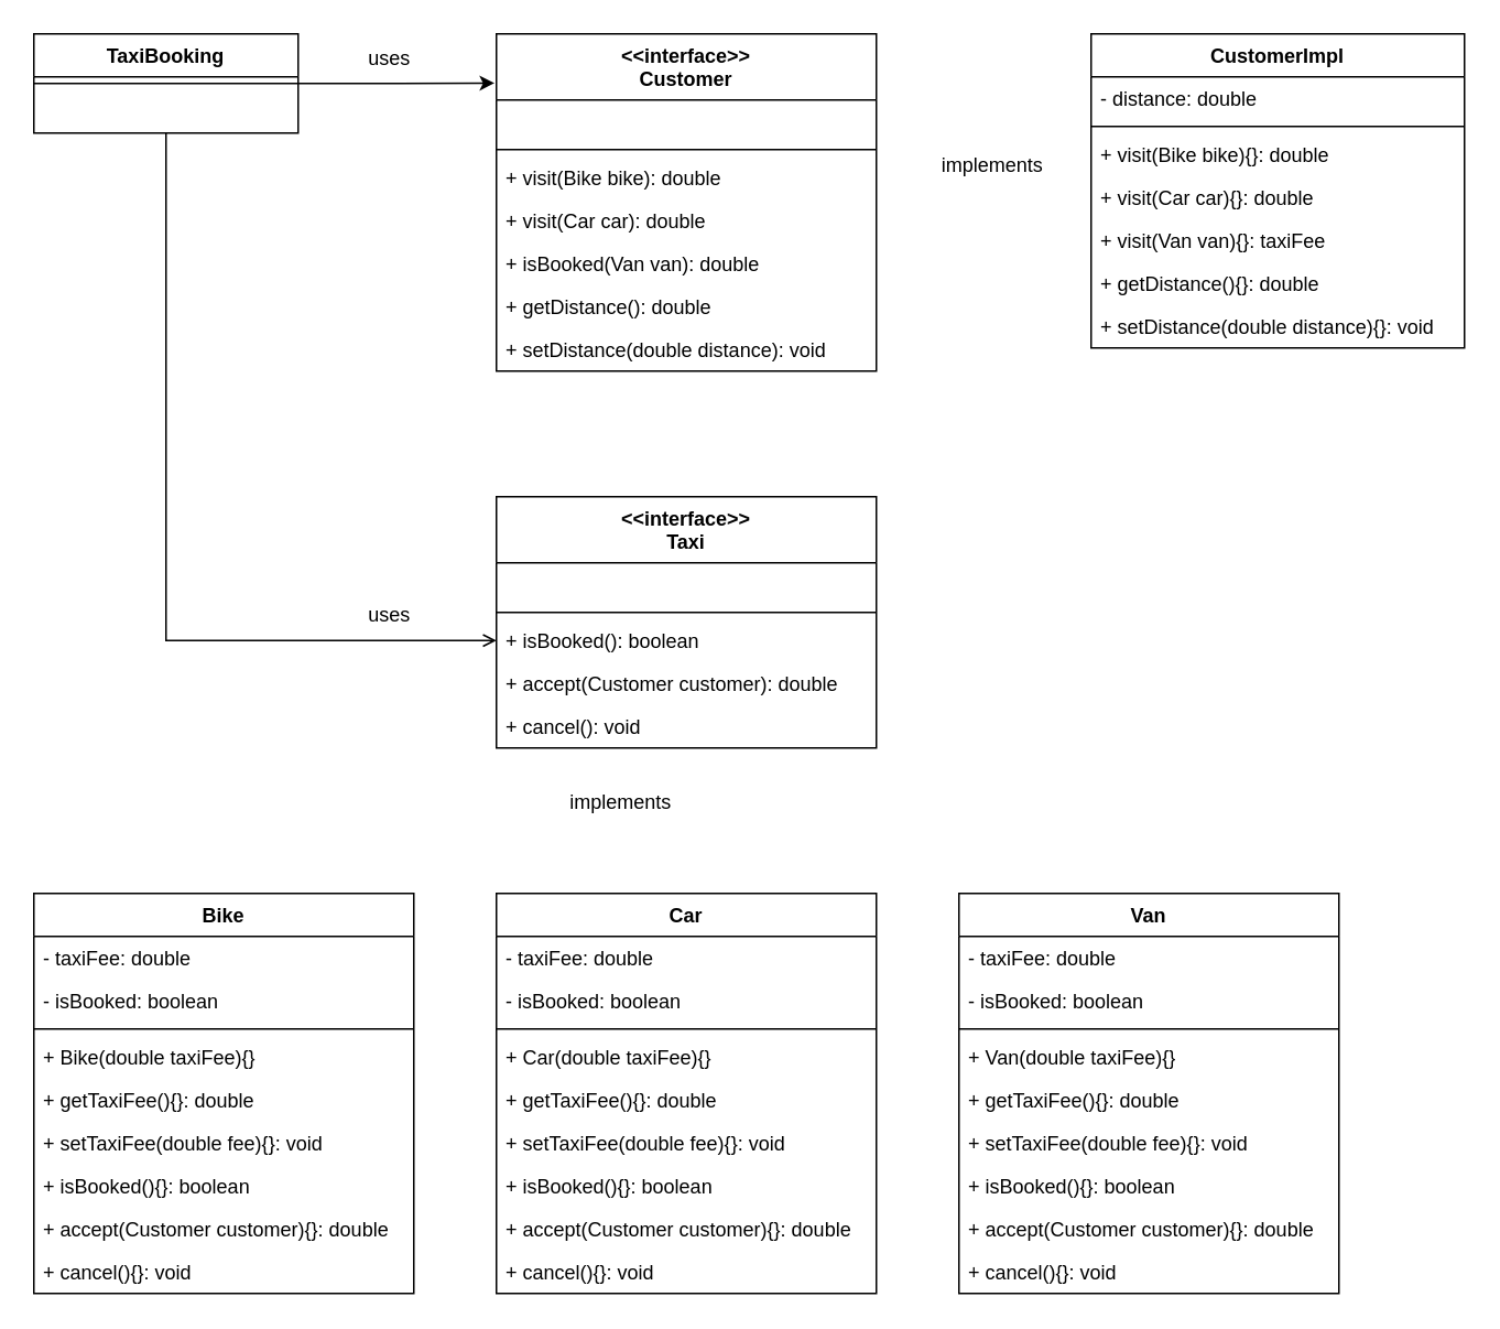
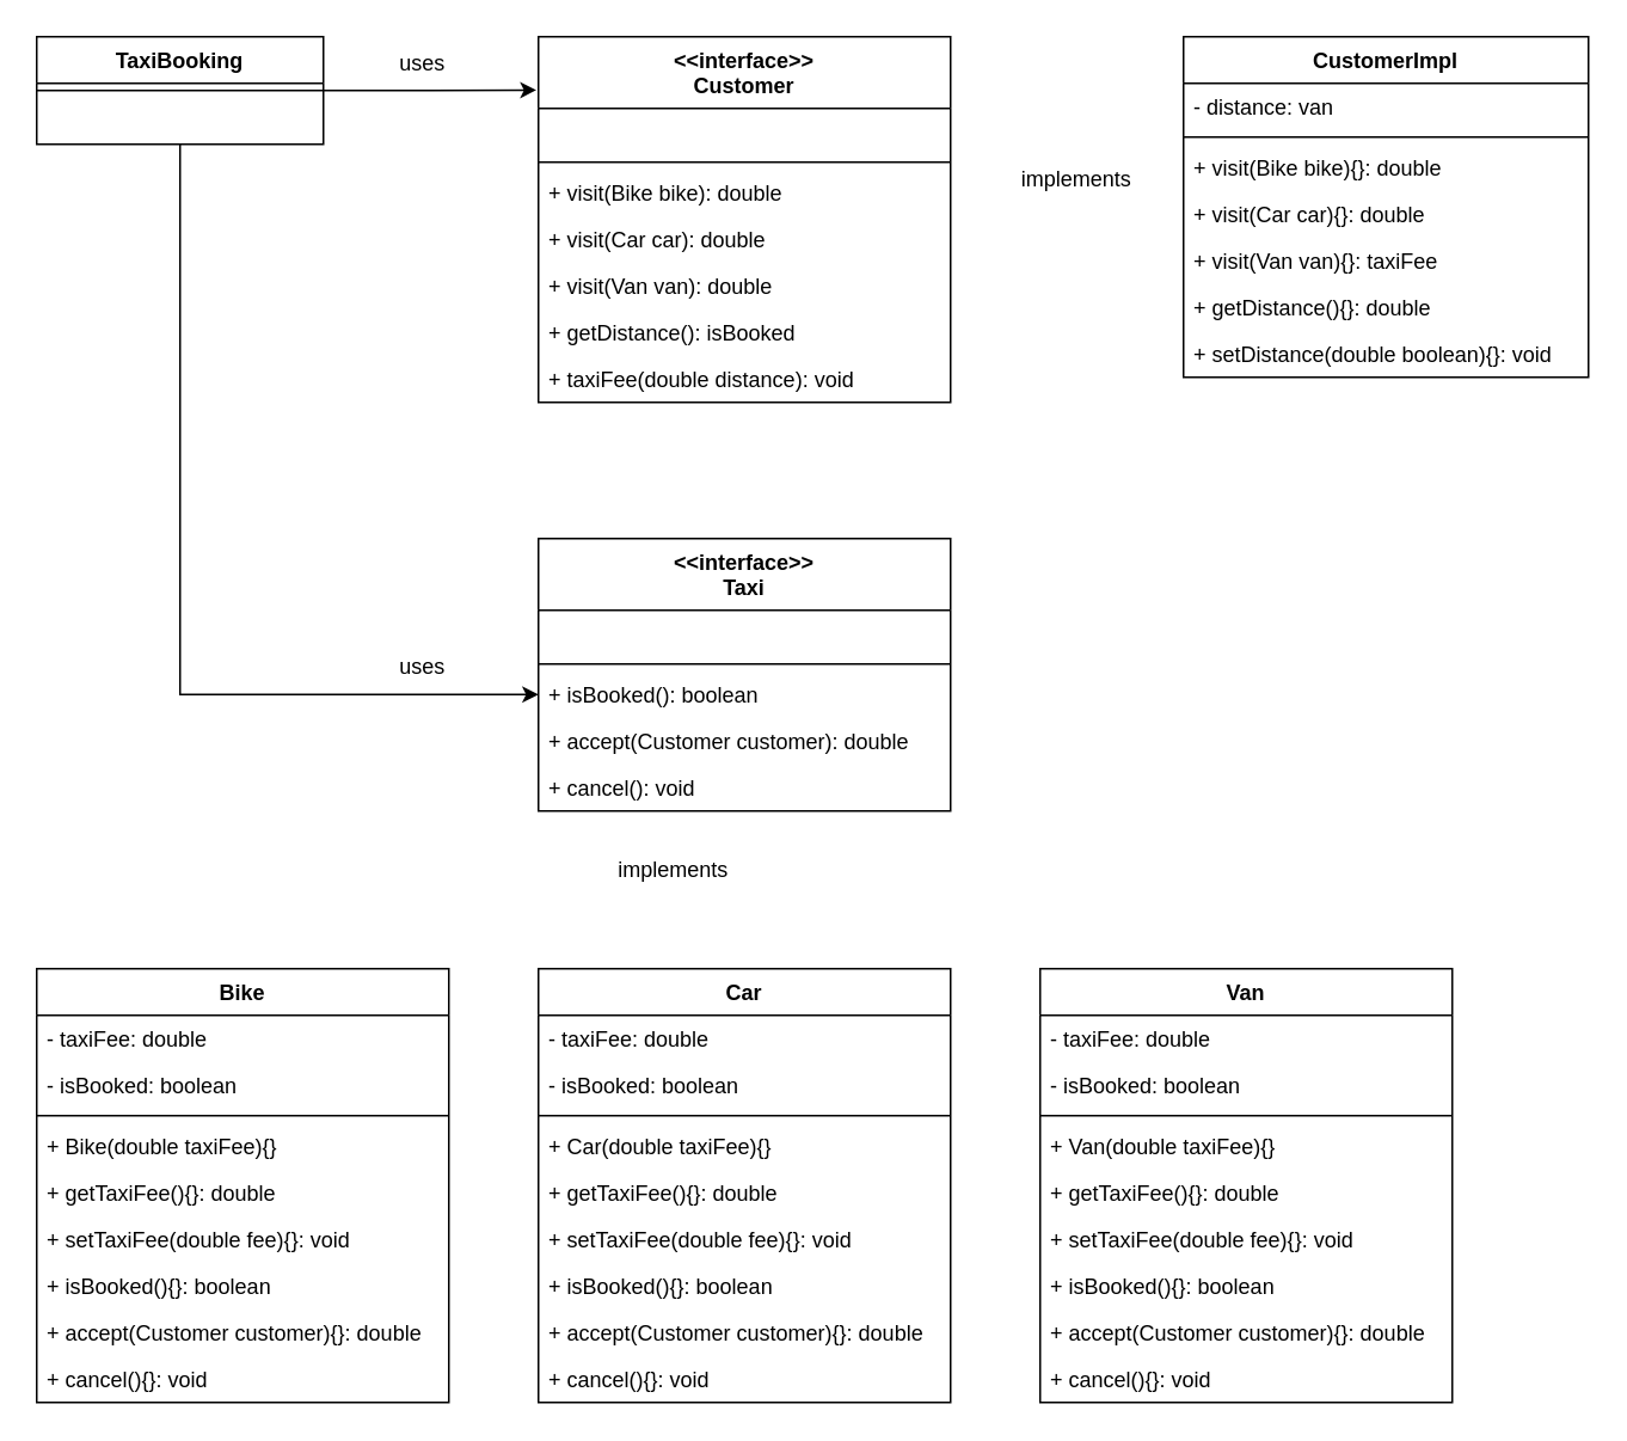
  <mxCell id="0" />
  <mxCell id="1" parent="0" />
  <mxCell id="2" style="edgeStyle=orthogonalEdgeStyle;rounded=0;orthogonalLoop=1;jettySize=auto;html=1;entryX=-0.005;entryY=0.146;entryDx=0;entryDy=0;entryPerimeter=0;" parent="1" source="4" target="7" edge="1"><mxGeometry relative="1" as="geometry" /></mxCell>
- <mxCell id="3" style="edgeStyle=orthogonalEdgeStyle;rounded=0;orthogonalLoop=1;jettySize=auto;html=1;entryX=0;entryY=0.5;entryDx=0;entryDy=0;strokeWidth=1;endArrow=open;endFill=1;" parent="1" source="4" target="26" edge="1"><mxGeometry relative="1" as="geometry" /></mxCell>
+ <mxCell id="3" style="edgeStyle=orthogonalEdgeStyle;rounded=0;orthogonalLoop=1;jettySize=auto;html=1;entryX=0;entryY=0.5;entryDx=0;entryDy=0;strokeWidth=1;endArrow=classic;endFill=1;" parent="1" source="4" target="26" edge="1"><mxGeometry relative="1" as="geometry" /></mxCell>
  <mxCell id="4" value="TaxiBooking" style="swimlane;fontStyle=1;align=center;verticalAlign=top;childLayout=stackLayout;horizontal=1;startSize=26;horizontalStack=0;resizeParent=1;resizeParentMax=0;resizeLast=0;collapsible=1;marginBottom=0;fillColor=none;" parent="1" vertex="1"><mxGeometry x="20" y="20" width="160" height="60" as="geometry" /></mxCell>
  <mxCell id="5" value="" style="line;strokeWidth=1;fillColor=none;align=left;verticalAlign=middle;spacingTop=-1;spacingLeft=3;spacingRight=3;rotatable=0;labelPosition=right;points=[];portConstraint=eastwest;" parent="4" vertex="1"><mxGeometry y="26" width="160" height="8" as="geometry" /></mxCell>
  <mxCell id="6" value=" " style="text;fillColor=none;align=left;verticalAlign=top;spacingLeft=4;spacingRight=4;overflow=hidden;rotatable=0;points=[[0,0.5],[1,0.5]];portConstraint=eastwest;" parent="4" vertex="1"><mxGeometry y="34" width="160" height="26" as="geometry" /></mxCell>
  <mxCell id="7" value="&lt;&lt;interface&gt;&gt;&#10;Customer" style="swimlane;fontStyle=1;align=center;verticalAlign=top;childLayout=stackLayout;horizontal=1;startSize=40;horizontalStack=0;resizeParent=1;resizeParentMax=0;resizeLast=0;collapsible=1;marginBottom=0;fillColor=none;" parent="1" vertex="1"><mxGeometry x="300" y="20" width="230" height="204" as="geometry" /></mxCell>
  <mxCell id="8" value=" " style="text;fillColor=none;align=left;verticalAlign=top;spacingLeft=4;spacingRight=4;overflow=hidden;rotatable=0;points=[[0,0.5],[1,0.5]];portConstraint=eastwest;" parent="7" vertex="1"><mxGeometry y="40" width="230" height="26" as="geometry" /></mxCell>
  <mxCell id="9" value="" style="line;strokeWidth=1;fillColor=none;align=left;verticalAlign=middle;spacingTop=-1;spacingLeft=3;spacingRight=3;rotatable=0;labelPosition=right;points=[];portConstraint=eastwest;" parent="7" vertex="1"><mxGeometry y="66" width="230" height="8" as="geometry" /></mxCell>
  <mxCell id="10" value="+ visit(Bike bike): double" style="text;fillColor=none;align=left;verticalAlign=top;spacingLeft=4;spacingRight=4;overflow=hidden;rotatable=0;points=[[0,0.5],[1,0.5]];portConstraint=eastwest;" parent="7" vertex="1"><mxGeometry y="74" width="230" height="26" as="geometry" /></mxCell>
  <mxCell id="11" value="+ visit(Car car): double" style="text;fillColor=none;align=left;verticalAlign=top;spacingLeft=4;spacingRight=4;overflow=hidden;rotatable=0;points=[[0,0.5],[1,0.5]];portConstraint=eastwest;" parent="7" vertex="1"><mxGeometry y="100" width="230" height="26" as="geometry" /></mxCell>
- <mxCell id="12" value="+ isBooked(Van van): double" style="text;fillColor=none;align=left;verticalAlign=top;spacingLeft=4;spacingRight=4;overflow=hidden;rotatable=0;points=[[0,0.5],[1,0.5]];portConstraint=eastwest;" parent="7" vertex="1"><mxGeometry y="126" width="230" height="26" as="geometry" /></mxCell>
- <mxCell id="13" value="+ getDistance(): double" style="text;fillColor=none;align=left;verticalAlign=top;spacingLeft=4;spacingRight=4;overflow=hidden;rotatable=0;points=[[0,0.5],[1,0.5]];portConstraint=eastwest;" parent="7" vertex="1"><mxGeometry y="152" width="230" height="26" as="geometry" /></mxCell>
- <mxCell id="14" value="+ setDistance(double distance): void" style="text;fillColor=none;align=left;verticalAlign=top;spacingLeft=4;spacingRight=4;overflow=hidden;rotatable=0;points=[[0,0.5],[1,0.5]];portConstraint=eastwest;" parent="7" vertex="1"><mxGeometry y="178" width="230" height="26" as="geometry" /></mxCell>
+ <mxCell id="12" value="+ visit(Van van): double" style="text;fillColor=none;align=left;verticalAlign=top;spacingLeft=4;spacingRight=4;overflow=hidden;rotatable=0;points=[[0,0.5],[1,0.5]];portConstraint=eastwest;" parent="7" vertex="1"><mxGeometry y="126" width="230" height="26" as="geometry" /></mxCell>
+ <mxCell id="13" value="+ getDistance(): isBooked" style="text;fillColor=none;align=left;verticalAlign=top;spacingLeft=4;spacingRight=4;overflow=hidden;rotatable=0;points=[[0,0.5],[1,0.5]];portConstraint=eastwest;" parent="7" vertex="1"><mxGeometry y="152" width="230" height="26" as="geometry" /></mxCell>
+ <mxCell id="14" value="+ taxiFee(double distance): void" style="text;fillColor=none;align=left;verticalAlign=top;spacingLeft=4;spacingRight=4;overflow=hidden;rotatable=0;points=[[0,0.5],[1,0.5]];portConstraint=eastwest;" parent="7" vertex="1"><mxGeometry y="178" width="230" height="26" as="geometry" /></mxCell>
  <mxCell id="15" value="CustomerImpl" style="swimlane;fontStyle=1;align=center;verticalAlign=top;childLayout=stackLayout;horizontal=1;startSize=26;horizontalStack=0;resizeParent=1;resizeParentMax=0;resizeLast=0;collapsible=1;marginBottom=0;fillColor=none;" parent="1" vertex="1"><mxGeometry x="660" y="20" width="226" height="190" as="geometry" /></mxCell>
- <mxCell id="16" value="- distance: double" style="text;fillColor=none;align=left;verticalAlign=top;spacingLeft=4;spacingRight=4;overflow=hidden;rotatable=0;points=[[0,0.5],[1,0.5]];portConstraint=eastwest;" parent="15" vertex="1"><mxGeometry y="26" width="226" height="26" as="geometry" /></mxCell>
+ <mxCell id="16" value="- distance: van" style="text;fillColor=none;align=left;verticalAlign=top;spacingLeft=4;spacingRight=4;overflow=hidden;rotatable=0;points=[[0,0.5],[1,0.5]];portConstraint=eastwest;" parent="15" vertex="1"><mxGeometry y="26" width="226" height="26" as="geometry" /></mxCell>
  <mxCell id="17" value="" style="line;strokeWidth=1;fillColor=none;align=left;verticalAlign=middle;spacingTop=-1;spacingLeft=3;spacingRight=3;rotatable=0;labelPosition=right;points=[];portConstraint=eastwest;" parent="15" vertex="1"><mxGeometry y="52" width="226" height="8" as="geometry" /></mxCell>
  <mxCell id="18" value="+ visit(Bike bike){}: double" style="text;fillColor=none;align=left;verticalAlign=top;spacingLeft=4;spacingRight=4;overflow=hidden;rotatable=0;points=[[0,0.5],[1,0.5]];portConstraint=eastwest;" parent="15" vertex="1"><mxGeometry y="60" width="226" height="26" as="geometry" /></mxCell>
  <mxCell id="19" value="+ visit(Car car){}: double" style="text;fillColor=none;align=left;verticalAlign=top;spacingLeft=4;spacingRight=4;overflow=hidden;rotatable=0;points=[[0,0.5],[1,0.5]];portConstraint=eastwest;" parent="15" vertex="1"><mxGeometry y="86" width="226" height="26" as="geometry" /></mxCell>
  <mxCell id="20" value="+ visit(Van van){}: taxiFee" style="text;fillColor=none;align=left;verticalAlign=top;spacingLeft=4;spacingRight=4;overflow=hidden;rotatable=0;points=[[0,0.5],[1,0.5]];portConstraint=eastwest;" parent="15" vertex="1"><mxGeometry y="112" width="226" height="26" as="geometry" /></mxCell>
  <mxCell id="21" value="+ getDistance(){}: double" style="text;fillColor=none;align=left;verticalAlign=top;spacingLeft=4;spacingRight=4;overflow=hidden;rotatable=0;points=[[0,0.5],[1,0.5]];portConstraint=eastwest;" parent="15" vertex="1"><mxGeometry y="138" width="226" height="26" as="geometry" /></mxCell>
- <mxCell id="22" value="+ setDistance(double distance){}: void" style="text;fillColor=none;align=left;verticalAlign=top;spacingLeft=4;spacingRight=4;overflow=hidden;rotatable=0;points=[[0,0.5],[1,0.5]];portConstraint=eastwest;" parent="15" vertex="1"><mxGeometry y="164" width="226" height="26" as="geometry" /></mxCell>
+ <mxCell id="22" value="+ setDistance(double boolean){}: void" style="text;fillColor=none;align=left;verticalAlign=top;spacingLeft=4;spacingRight=4;overflow=hidden;rotatable=0;points=[[0,0.5],[1,0.5]];portConstraint=eastwest;" parent="15" vertex="1"><mxGeometry y="164" width="226" height="26" as="geometry" /></mxCell>
  <mxCell id="23" value="&lt;&lt;interface&gt;&gt;&#10;Taxi" style="swimlane;fontStyle=1;align=center;verticalAlign=top;childLayout=stackLayout;horizontal=1;startSize=40;horizontalStack=0;resizeParent=1;resizeParentMax=0;resizeLast=0;collapsible=1;marginBottom=0;fillColor=none;" parent="1" vertex="1"><mxGeometry x="300" y="300" width="230" height="152" as="geometry" /></mxCell>
  <mxCell id="24" value=" " style="text;fillColor=none;align=left;verticalAlign=top;spacingLeft=4;spacingRight=4;overflow=hidden;rotatable=0;points=[[0,0.5],[1,0.5]];portConstraint=eastwest;" parent="23" vertex="1"><mxGeometry y="40" width="230" height="26" as="geometry" /></mxCell>
  <mxCell id="25" value="" style="line;strokeWidth=1;fillColor=none;align=left;verticalAlign=middle;spacingTop=-1;spacingLeft=3;spacingRight=3;rotatable=0;labelPosition=right;points=[];portConstraint=eastwest;" parent="23" vertex="1"><mxGeometry y="66" width="230" height="8" as="geometry" /></mxCell>
  <mxCell id="26" value="+ isBooked(): boolean" style="text;fillColor=none;align=left;verticalAlign=top;spacingLeft=4;spacingRight=4;overflow=hidden;rotatable=0;points=[[0,0.5],[1,0.5]];portConstraint=eastwest;" parent="23" vertex="1"><mxGeometry y="74" width="230" height="26" as="geometry" /></mxCell>
  <mxCell id="27" value="+ accept(Customer customer): double" style="text;fillColor=none;align=left;verticalAlign=top;spacingLeft=4;spacingRight=4;overflow=hidden;rotatable=0;points=[[0,0.5],[1,0.5]];portConstraint=eastwest;" parent="23" vertex="1"><mxGeometry y="100" width="230" height="26" as="geometry" /></mxCell>
  <mxCell id="28" value="+ cancel(): void" style="text;fillColor=none;align=left;verticalAlign=top;spacingLeft=4;spacingRight=4;overflow=hidden;rotatable=0;points=[[0,0.5],[1,0.5]];portConstraint=eastwest;" parent="23" vertex="1"><mxGeometry y="126" width="230" height="26" as="geometry" /></mxCell>
  <mxCell id="29" value="Bike" style="swimlane;fontStyle=1;align=center;verticalAlign=top;childLayout=stackLayout;horizontal=1;startSize=26;horizontalStack=0;resizeParent=1;resizeParentMax=0;resizeLast=0;collapsible=1;marginBottom=0;fillColor=none;" parent="1" vertex="1"><mxGeometry x="20" y="540" width="230" height="242" as="geometry" /></mxCell>
  <mxCell id="30" value="- taxiFee: double" style="text;fillColor=none;align=left;verticalAlign=top;spacingLeft=4;spacingRight=4;overflow=hidden;rotatable=0;points=[[0,0.5],[1,0.5]];portConstraint=eastwest;" parent="29" vertex="1"><mxGeometry y="26" width="230" height="26" as="geometry" /></mxCell>
  <mxCell id="31" value="- isBooked: boolean" style="text;fillColor=none;align=left;verticalAlign=top;spacingLeft=4;spacingRight=4;overflow=hidden;rotatable=0;points=[[0,0.5],[1,0.5]];portConstraint=eastwest;" parent="29" vertex="1"><mxGeometry y="52" width="230" height="26" as="geometry" /></mxCell>
  <mxCell id="32" value="" style="line;strokeWidth=1;fillColor=none;align=left;verticalAlign=middle;spacingTop=-1;spacingLeft=3;spacingRight=3;rotatable=0;labelPosition=right;points=[];portConstraint=eastwest;" parent="29" vertex="1"><mxGeometry y="78" width="230" height="8" as="geometry" /></mxCell>
  <mxCell id="33" value="+ Bike(double taxiFee){}" style="text;fillColor=none;align=left;verticalAlign=top;spacingLeft=4;spacingRight=4;overflow=hidden;rotatable=0;points=[[0,0.5],[1,0.5]];portConstraint=eastwest;" parent="29" vertex="1"><mxGeometry y="86" width="230" height="26" as="geometry" /></mxCell>
  <mxCell id="34" value="+ getTaxiFee(){}: double" style="text;fillColor=none;align=left;verticalAlign=top;spacingLeft=4;spacingRight=4;overflow=hidden;rotatable=0;points=[[0,0.5],[1,0.5]];portConstraint=eastwest;" parent="29" vertex="1"><mxGeometry y="112" width="230" height="26" as="geometry" /></mxCell>
  <mxCell id="35" value="+ setTaxiFee(double fee){}: void" style="text;fillColor=none;align=left;verticalAlign=top;spacingLeft=4;spacingRight=4;overflow=hidden;rotatable=0;points=[[0,0.5],[1,0.5]];portConstraint=eastwest;" parent="29" vertex="1"><mxGeometry y="138" width="230" height="26" as="geometry" /></mxCell>
  <mxCell id="36" value="+ isBooked(){}: boolean" style="text;fillColor=none;align=left;verticalAlign=top;spacingLeft=4;spacingRight=4;overflow=hidden;rotatable=0;points=[[0,0.5],[1,0.5]];portConstraint=eastwest;" parent="29" vertex="1"><mxGeometry y="164" width="230" height="26" as="geometry" /></mxCell>
  <mxCell id="37" value="+ accept(Customer customer){}: double" style="text;fillColor=none;align=left;verticalAlign=top;spacingLeft=4;spacingRight=4;overflow=hidden;rotatable=0;points=[[0,0.5],[1,0.5]];portConstraint=eastwest;" parent="29" vertex="1"><mxGeometry y="190" width="230" height="26" as="geometry" /></mxCell>
  <mxCell id="38" value="+ cancel(){}: void" style="text;fillColor=none;align=left;verticalAlign=top;spacingLeft=4;spacingRight=4;overflow=hidden;rotatable=0;points=[[0,0.5],[1,0.5]];portConstraint=eastwest;" parent="29" vertex="1"><mxGeometry y="216" width="230" height="26" as="geometry" /></mxCell>
  <mxCell id="39" value="Car" style="swimlane;fontStyle=1;align=center;verticalAlign=top;childLayout=stackLayout;horizontal=1;startSize=26;horizontalStack=0;resizeParent=1;resizeParentMax=0;resizeLast=0;collapsible=1;marginBottom=0;fillColor=none;" parent="1" vertex="1"><mxGeometry x="300" y="540" width="230" height="242" as="geometry" /></mxCell>
  <mxCell id="40" value="- taxiFee: double" style="text;fillColor=none;align=left;verticalAlign=top;spacingLeft=4;spacingRight=4;overflow=hidden;rotatable=0;points=[[0,0.5],[1,0.5]];portConstraint=eastwest;" parent="39" vertex="1"><mxGeometry y="26" width="230" height="26" as="geometry" /></mxCell>
  <mxCell id="41" value="- isBooked: boolean" style="text;fillColor=none;align=left;verticalAlign=top;spacingLeft=4;spacingRight=4;overflow=hidden;rotatable=0;points=[[0,0.5],[1,0.5]];portConstraint=eastwest;" parent="39" vertex="1"><mxGeometry y="52" width="230" height="26" as="geometry" /></mxCell>
  <mxCell id="42" value="" style="line;strokeWidth=1;fillColor=none;align=left;verticalAlign=middle;spacingTop=-1;spacingLeft=3;spacingRight=3;rotatable=0;labelPosition=right;points=[];portConstraint=eastwest;" parent="39" vertex="1"><mxGeometry y="78" width="230" height="8" as="geometry" /></mxCell>
  <mxCell id="43" value="+ Car(double taxiFee){}" style="text;fillColor=none;align=left;verticalAlign=top;spacingLeft=4;spacingRight=4;overflow=hidden;rotatable=0;points=[[0,0.5],[1,0.5]];portConstraint=eastwest;" parent="39" vertex="1"><mxGeometry y="86" width="230" height="26" as="geometry" /></mxCell>
  <mxCell id="44" value="+ getTaxiFee(){}: double" style="text;fillColor=none;align=left;verticalAlign=top;spacingLeft=4;spacingRight=4;overflow=hidden;rotatable=0;points=[[0,0.5],[1,0.5]];portConstraint=eastwest;" parent="39" vertex="1"><mxGeometry y="112" width="230" height="26" as="geometry" /></mxCell>
  <mxCell id="45" value="+ setTaxiFee(double fee){}: void" style="text;fillColor=none;align=left;verticalAlign=top;spacingLeft=4;spacingRight=4;overflow=hidden;rotatable=0;points=[[0,0.5],[1,0.5]];portConstraint=eastwest;" parent="39" vertex="1"><mxGeometry y="138" width="230" height="26" as="geometry" /></mxCell>
  <mxCell id="46" value="+ isBooked(){}: boolean" style="text;fillColor=none;align=left;verticalAlign=top;spacingLeft=4;spacingRight=4;overflow=hidden;rotatable=0;points=[[0,0.5],[1,0.5]];portConstraint=eastwest;" parent="39" vertex="1"><mxGeometry y="164" width="230" height="26" as="geometry" /></mxCell>
  <mxCell id="47" value="+ accept(Customer customer){}: double" style="text;fillColor=none;align=left;verticalAlign=top;spacingLeft=4;spacingRight=4;overflow=hidden;rotatable=0;points=[[0,0.5],[1,0.5]];portConstraint=eastwest;" parent="39" vertex="1"><mxGeometry y="190" width="230" height="26" as="geometry" /></mxCell>
  <mxCell id="48" value="+ cancel(){}: void" style="text;fillColor=none;align=left;verticalAlign=top;spacingLeft=4;spacingRight=4;overflow=hidden;rotatable=0;points=[[0,0.5],[1,0.5]];portConstraint=eastwest;" parent="39" vertex="1"><mxGeometry y="216" width="230" height="26" as="geometry" /></mxCell>
  <mxCell id="49" value="Van" style="swimlane;fontStyle=1;align=center;verticalAlign=top;childLayout=stackLayout;horizontal=1;startSize=26;horizontalStack=0;resizeParent=1;resizeParentMax=0;resizeLast=0;collapsible=1;marginBottom=0;fillColor=none;" parent="1" vertex="1"><mxGeometry x="580" y="540" width="230" height="242" as="geometry" /></mxCell>
  <mxCell id="50" value="- taxiFee: double" style="text;fillColor=none;align=left;verticalAlign=top;spacingLeft=4;spacingRight=4;overflow=hidden;rotatable=0;points=[[0,0.5],[1,0.5]];portConstraint=eastwest;" parent="49" vertex="1"><mxGeometry y="26" width="230" height="26" as="geometry" /></mxCell>
  <mxCell id="51" value="- isBooked: boolean" style="text;fillColor=none;align=left;verticalAlign=top;spacingLeft=4;spacingRight=4;overflow=hidden;rotatable=0;points=[[0,0.5],[1,0.5]];portConstraint=eastwest;" parent="49" vertex="1"><mxGeometry y="52" width="230" height="26" as="geometry" /></mxCell>
  <mxCell id="52" value="" style="line;strokeWidth=1;fillColor=none;align=left;verticalAlign=middle;spacingTop=-1;spacingLeft=3;spacingRight=3;rotatable=0;labelPosition=right;points=[];portConstraint=eastwest;" parent="49" vertex="1"><mxGeometry y="78" width="230" height="8" as="geometry" /></mxCell>
  <mxCell id="53" value="+ Van(double taxiFee){}" style="text;fillColor=none;align=left;verticalAlign=top;spacingLeft=4;spacingRight=4;overflow=hidden;rotatable=0;points=[[0,0.5],[1,0.5]];portConstraint=eastwest;" parent="49" vertex="1"><mxGeometry y="86" width="230" height="26" as="geometry" /></mxCell>
  <mxCell id="54" value="+ getTaxiFee(){}: double" style="text;fillColor=none;align=left;verticalAlign=top;spacingLeft=4;spacingRight=4;overflow=hidden;rotatable=0;points=[[0,0.5],[1,0.5]];portConstraint=eastwest;" parent="49" vertex="1"><mxGeometry y="112" width="230" height="26" as="geometry" /></mxCell>
  <mxCell id="55" value="+ setTaxiFee(double fee){}: void" style="text;fillColor=none;align=left;verticalAlign=top;spacingLeft=4;spacingRight=4;overflow=hidden;rotatable=0;points=[[0,0.5],[1,0.5]];portConstraint=eastwest;" parent="49" vertex="1"><mxGeometry y="138" width="230" height="26" as="geometry" /></mxCell>
  <mxCell id="56" value="+ isBooked(){}: boolean" style="text;fillColor=none;align=left;verticalAlign=top;spacingLeft=4;spacingRight=4;overflow=hidden;rotatable=0;points=[[0,0.5],[1,0.5]];portConstraint=eastwest;" parent="49" vertex="1"><mxGeometry y="164" width="230" height="26" as="geometry" /></mxCell>
  <mxCell id="57" value="+ accept(Customer customer){}: double" style="text;fillColor=none;align=left;verticalAlign=top;spacingLeft=4;spacingRight=4;overflow=hidden;rotatable=0;points=[[0,0.5],[1,0.5]];portConstraint=eastwest;" parent="49" vertex="1"><mxGeometry y="190" width="230" height="26" as="geometry" /></mxCell>
  <mxCell id="58" value="+ cancel(){}: void" style="text;fillColor=none;align=left;verticalAlign=top;spacingLeft=4;spacingRight=4;overflow=hidden;rotatable=0;points=[[0,0.5],[1,0.5]];portConstraint=eastwest;" parent="49" vertex="1"><mxGeometry y="216" width="230" height="26" as="geometry" /></mxCell>
  <mxCell id="59" value="implements" style="text;html=1;align=center;verticalAlign=middle;resizable=0;points=[];autosize=1;strokeColor=none;fillColor=none;" parent="1" vertex="1"><mxGeometry x="560" y="85" width="80" height="30" as="geometry" /></mxCell>
  <mxCell id="60" value="implements" style="text;html=1;align=center;verticalAlign=middle;resizable=0;points=[];autosize=1;strokeColor=none;fillColor=none;" parent="1" vertex="1"><mxGeometry x="335" y="470" width="80" height="30" as="geometry" /></mxCell>
  <mxCell id="61" value="uses" style="text;html=1;align=center;verticalAlign=middle;resizable=0;points=[];autosize=1;strokeColor=none;fillColor=none;" parent="1" vertex="1"><mxGeometry x="210" y="20" width="50" height="30" as="geometry" /></mxCell>
  <mxCell id="62" value="uses" style="text;html=1;align=center;verticalAlign=middle;resizable=0;points=[];autosize=1;strokeColor=none;fillColor=none;" parent="1" vertex="1"><mxGeometry x="210" y="357" width="50" height="30" as="geometry" /></mxCell>
